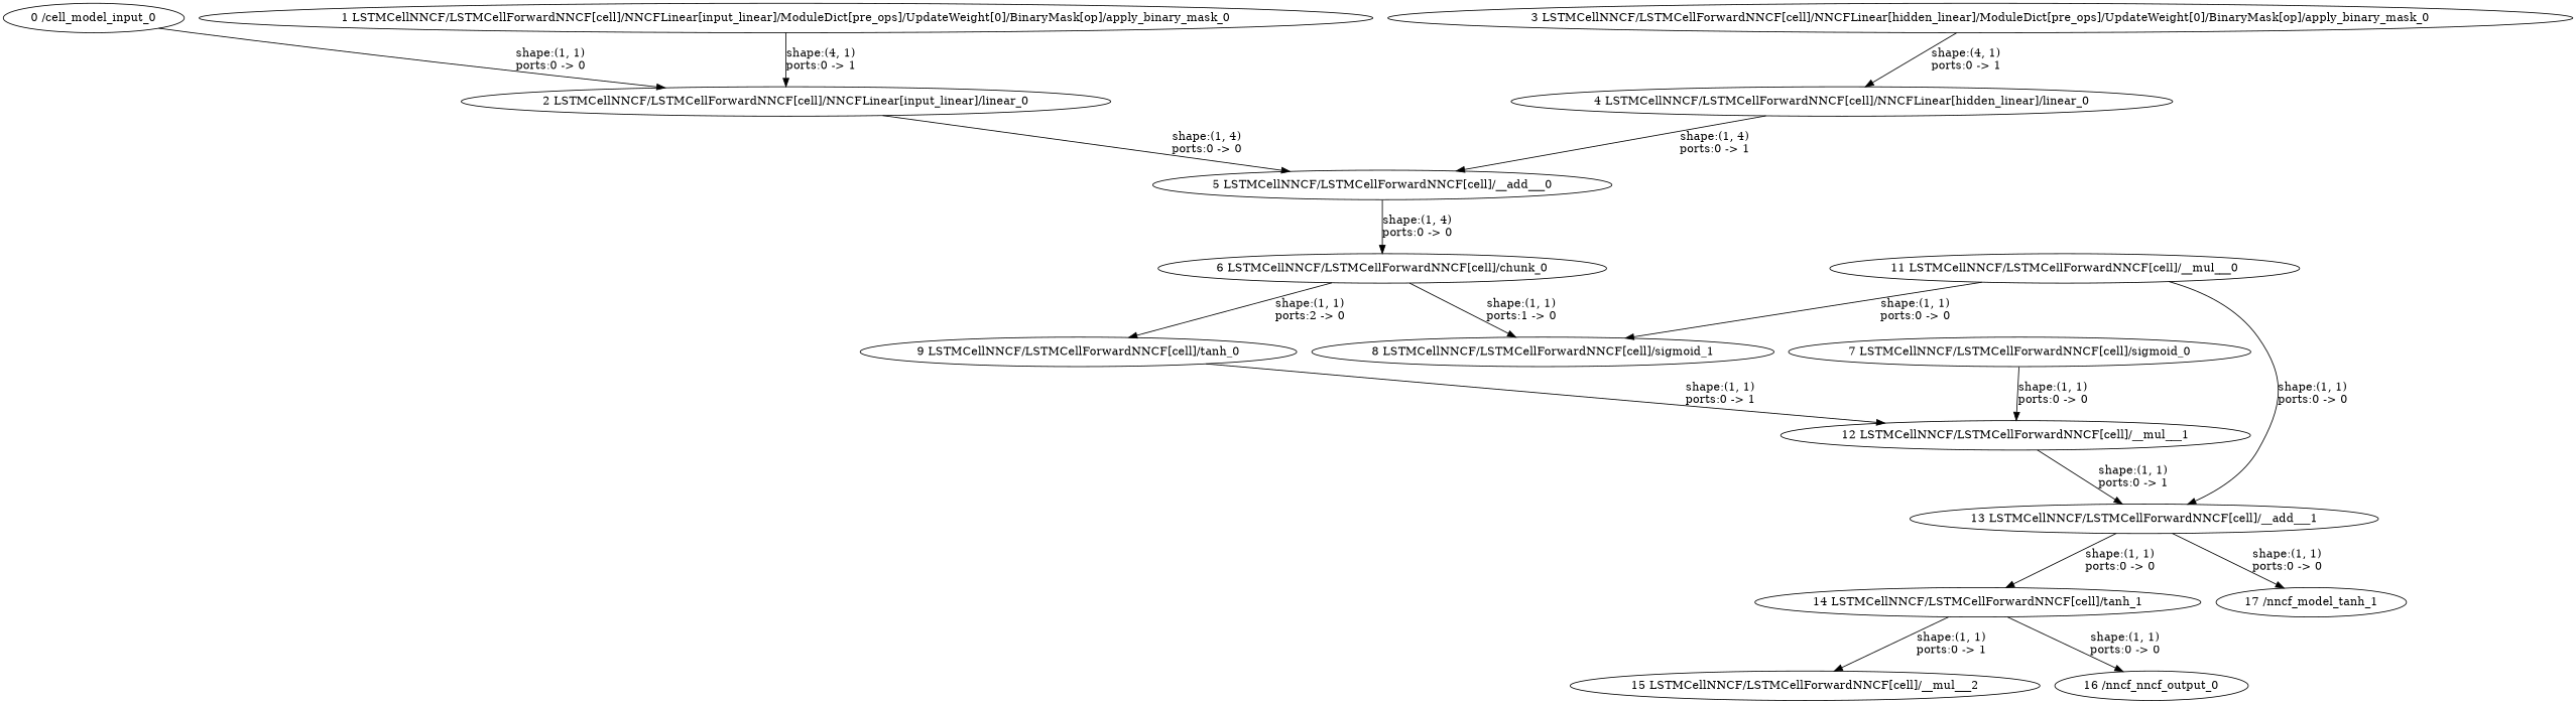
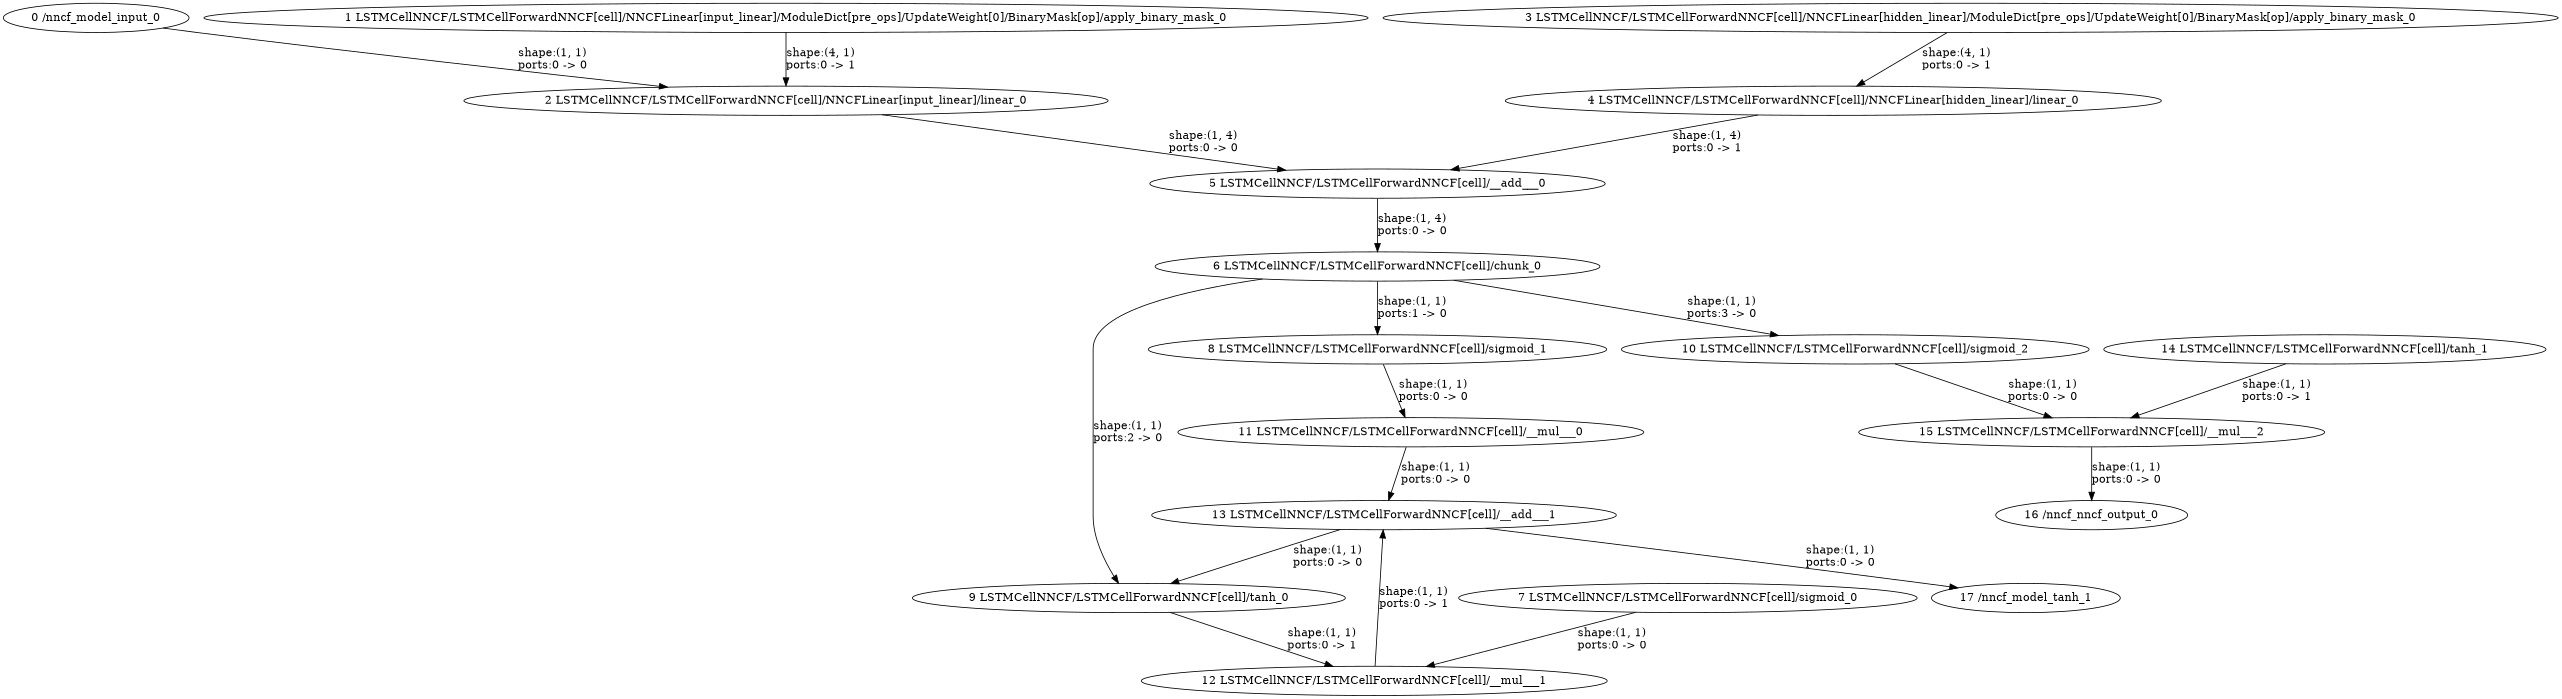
  strict digraph {
    node [type=sigmoid]
    edge [style=solid]
-   "0 /nncf_model_input_0" [type=nncf_model_input label="0 /cell_model_input_0"]
+   "0 /nncf_model_input_0" [type=nncf_model_input]
    "2 LSTMCellNNCF/LSTMCellForwardNNCF[cell]/NNCFLinear[input_linear]/linear_0" [type=linear]
    "5 LSTMCellNNCF/LSTMCellForwardNNCF[cell]/__add___0" [type=__add__]
    "1 LSTMCellNNCF/LSTMCellForwardNNCF[cell]/NNCFLinear[input_linear]/ModuleDict[pre_ops]/UpdateWeight[0]/BinaryMask[op]/apply_binary_mask_0" [type=apply_binary_mask]
    "6 LSTMCellNNCF/LSTMCellForwardNNCF[cell]/chunk_0" [type=chunk]
    "3 LSTMCellNNCF/LSTMCellForwardNNCF[cell]/NNCFLinear[hidden_linear]/ModuleDict[pre_ops]/UpdateWeight[0]/BinaryMask[op]/apply_binary_mask_0" [type=apply_binary_mask]
    "4 LSTMCellNNCF/LSTMCellForwardNNCF[cell]/NNCFLinear[hidden_linear]/linear_0" [type=linear]
    "8 LSTMCellNNCF/LSTMCellForwardNNCF[cell]/sigmoid_1"
    "9 LSTMCellNNCF/LSTMCellForwardNNCF[cell]/tanh_0" [type=tanh]
+   "10 LSTMCellNNCF/LSTMCellForwardNNCF[cell]/sigmoid_2"
    "12 LSTMCellNNCF/LSTMCellForwardNNCF[cell]/__mul___1" [type=__mul__]
    "7 LSTMCellNNCF/LSTMCellForwardNNCF[cell]/sigmoid_0"
    "11 LSTMCellNNCF/LSTMCellForwardNNCF[cell]/__mul___0" [type=__mul__]
    "15 LSTMCellNNCF/LSTMCellForwardNNCF[cell]/__mul___2" [type=__mul__]
    "13 LSTMCellNNCF/LSTMCellForwardNNCF[cell]/__add___1" [type=__add__]
    n16 [label="16 /nncf_nncf_output_0" type=nncf_model_output]
    "14 LSTMCellNNCF/LSTMCellForwardNNCF[cell]/tanh_1" [type=tanh]
    n18 [label="17 /nncf_model_tanh_1" type=nncf_model_output]
    "0 /nncf_model_input_0" -> "2 LSTMCellNNCF/LSTMCellForwardNNCF[cell]/NNCFLinear[input_linear]/linear_0" [label="shape:(1, 1)\nports:0 -> 0"]
    "2 LSTMCellNNCF/LSTMCellForwardNNCF[cell]/NNCFLinear[input_linear]/linear_0" -> "5 LSTMCellNNCF/LSTMCellForwardNNCF[cell]/__add___0" [label="shape:(1, 4)\nports:0 -> 0"]
    "5 LSTMCellNNCF/LSTMCellForwardNNCF[cell]/__add___0" -> "6 LSTMCellNNCF/LSTMCellForwardNNCF[cell]/chunk_0" [label="shape:(1, 4)\nports:0 -> 0"]
    "1 LSTMCellNNCF/LSTMCellForwardNNCF[cell]/NNCFLinear[input_linear]/ModuleDict[pre_ops]/UpdateWeight[0]/BinaryMask[op]/apply_binary_mask_0" -> "2 LSTMCellNNCF/LSTMCellForwardNNCF[cell]/NNCFLinear[input_linear]/linear_0" [label="shape:(4, 1)\nports:0 -> 1"]
    "6 LSTMCellNNCF/LSTMCellForwardNNCF[cell]/chunk_0" -> "8 LSTMCellNNCF/LSTMCellForwardNNCF[cell]/sigmoid_1" [label="shape:(1, 1)\nports:1 -> 0"]
    "6 LSTMCellNNCF/LSTMCellForwardNNCF[cell]/chunk_0" -> "9 LSTMCellNNCF/LSTMCellForwardNNCF[cell]/tanh_0" [label="shape:(1, 1)\nports:2 -> 0"]
+   "6 LSTMCellNNCF/LSTMCellForwardNNCF[cell]/chunk_0" -> "10 LSTMCellNNCF/LSTMCellForwardNNCF[cell]/sigmoid_2" [label="shape:(1, 1)\nports:3 -> 0"]
    "3 LSTMCellNNCF/LSTMCellForwardNNCF[cell]/NNCFLinear[hidden_linear]/ModuleDict[pre_ops]/UpdateWeight[0]/BinaryMask[op]/apply_binary_mask_0" -> "4 LSTMCellNNCF/LSTMCellForwardNNCF[cell]/NNCFLinear[hidden_linear]/linear_0" [label="shape:(4, 1)\nports:0 -> 1"]
    "4 LSTMCellNNCF/LSTMCellForwardNNCF[cell]/NNCFLinear[hidden_linear]/linear_0" -> "5 LSTMCellNNCF/LSTMCellForwardNNCF[cell]/__add___0" [label="shape:(1, 4)\nports:0 -> 1"]
-   "11 LSTMCellNNCF/LSTMCellForwardNNCF[cell]/__mul___0" -> "8 LSTMCellNNCF/LSTMCellForwardNNCF[cell]/sigmoid_1" [label="shape:(1, 1)\nports:0 -> 0"]
+   "8 LSTMCellNNCF/LSTMCellForwardNNCF[cell]/sigmoid_1" -> "11 LSTMCellNNCF/LSTMCellForwardNNCF[cell]/__mul___0" [label="shape:(1, 1)\nports:0 -> 0"]
    "9 LSTMCellNNCF/LSTMCellForwardNNCF[cell]/tanh_0" -> "12 LSTMCellNNCF/LSTMCellForwardNNCF[cell]/__mul___1" [label="shape:(1, 1)\nports:0 -> 1"]
+   "10 LSTMCellNNCF/LSTMCellForwardNNCF[cell]/sigmoid_2" -> "15 LSTMCellNNCF/LSTMCellForwardNNCF[cell]/__mul___2" [label="shape:(1, 1)\nports:0 -> 0"]
    "12 LSTMCellNNCF/LSTMCellForwardNNCF[cell]/__mul___1" -> "13 LSTMCellNNCF/LSTMCellForwardNNCF[cell]/__add___1" [label="shape:(1, 1)\nports:0 -> 1"]
    "7 LSTMCellNNCF/LSTMCellForwardNNCF[cell]/sigmoid_0" -> "12 LSTMCellNNCF/LSTMCellForwardNNCF[cell]/__mul___1" [label="shape:(1, 1)\nports:0 -> 0"]
    "11 LSTMCellNNCF/LSTMCellForwardNNCF[cell]/__mul___0" -> "13 LSTMCellNNCF/LSTMCellForwardNNCF[cell]/__add___1" [label="shape:(1, 1)\nports:0 -> 0"]
-   "14 LSTMCellNNCF/LSTMCellForwardNNCF[cell]/tanh_1" -> n16 [label="shape:(1, 1)\nports:0 -> 0"]
-   "13 LSTMCellNNCF/LSTMCellForwardNNCF[cell]/__add___1" -> "14 LSTMCellNNCF/LSTMCellForwardNNCF[cell]/tanh_1" [label="shape:(1, 1)\nports:0 -> 0"]
+   "15 LSTMCellNNCF/LSTMCellForwardNNCF[cell]/__mul___2" -> n16 [label="shape:(1, 1)\nports:0 -> 0"]
+   "13 LSTMCellNNCF/LSTMCellForwardNNCF[cell]/__add___1" -> "9 LSTMCellNNCF/LSTMCellForwardNNCF[cell]/tanh_0" [label="shape:(1, 1)\nports:0 -> 0"]
    "13 LSTMCellNNCF/LSTMCellForwardNNCF[cell]/__add___1" -> n18 [label="shape:(1, 1)\nports:0 -> 0"]
    "14 LSTMCellNNCF/LSTMCellForwardNNCF[cell]/tanh_1" -> "15 LSTMCellNNCF/LSTMCellForwardNNCF[cell]/__mul___2" [label="shape:(1, 1)\nports:0 -> 1"]
  }
